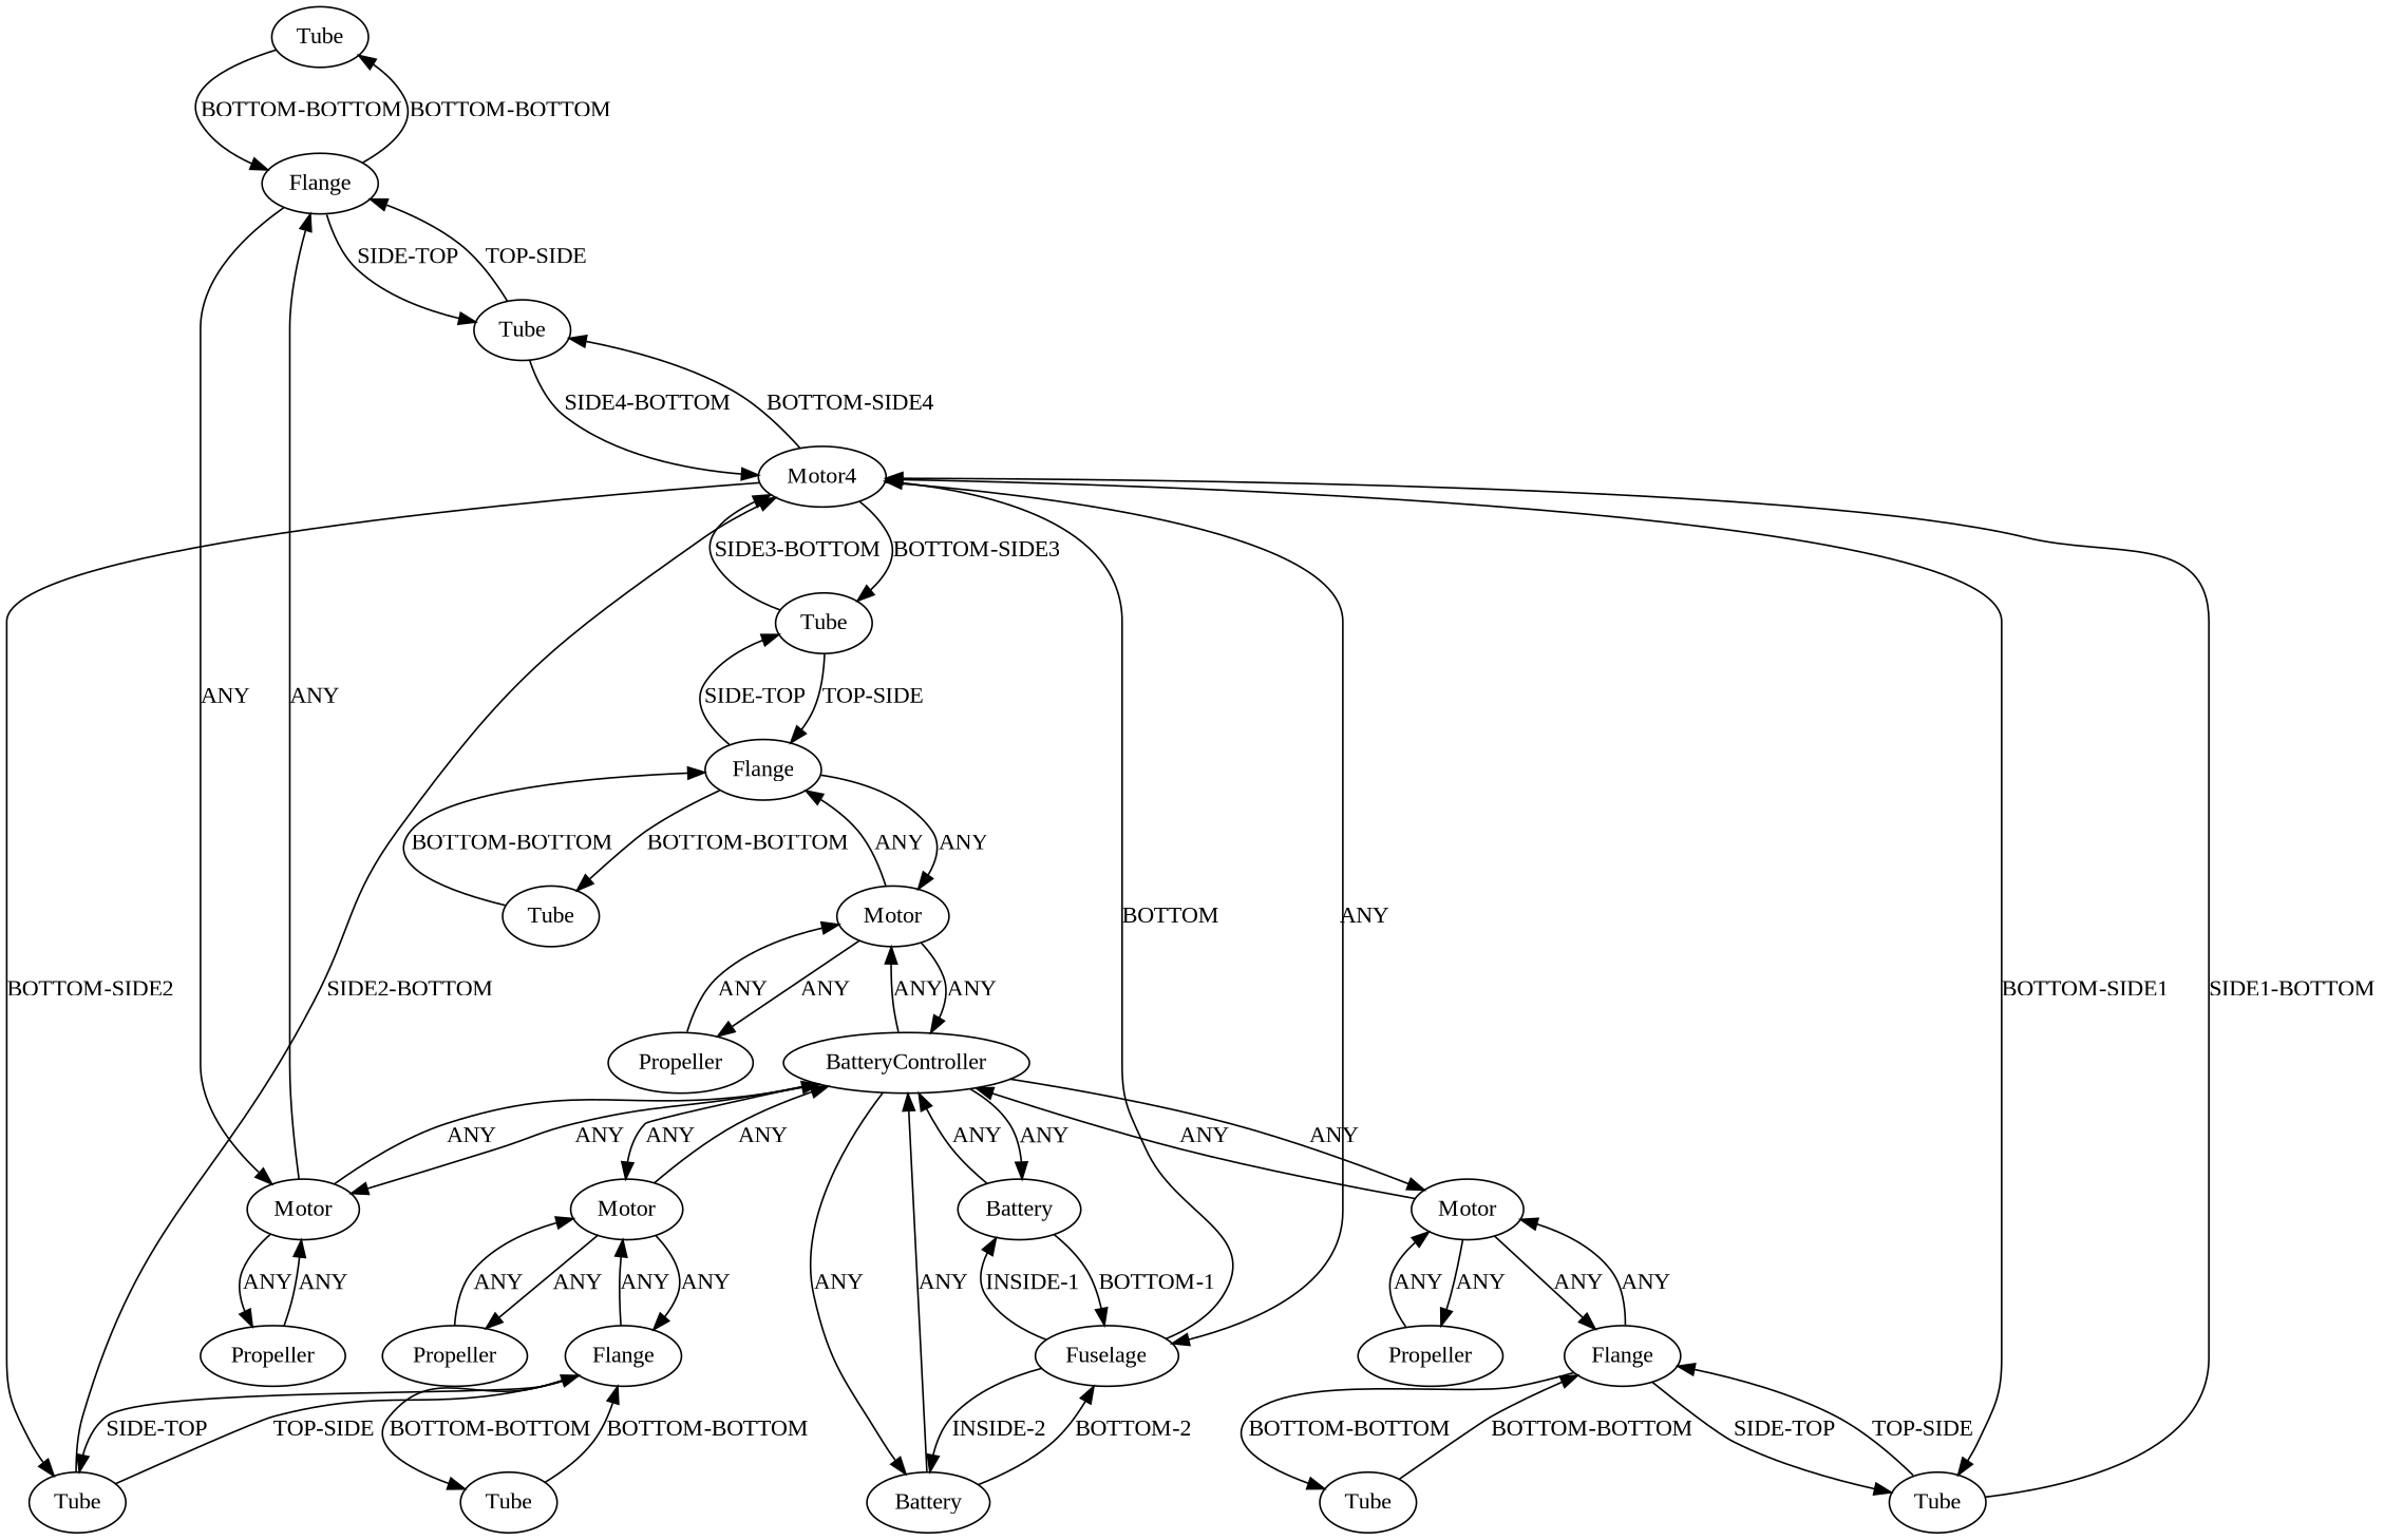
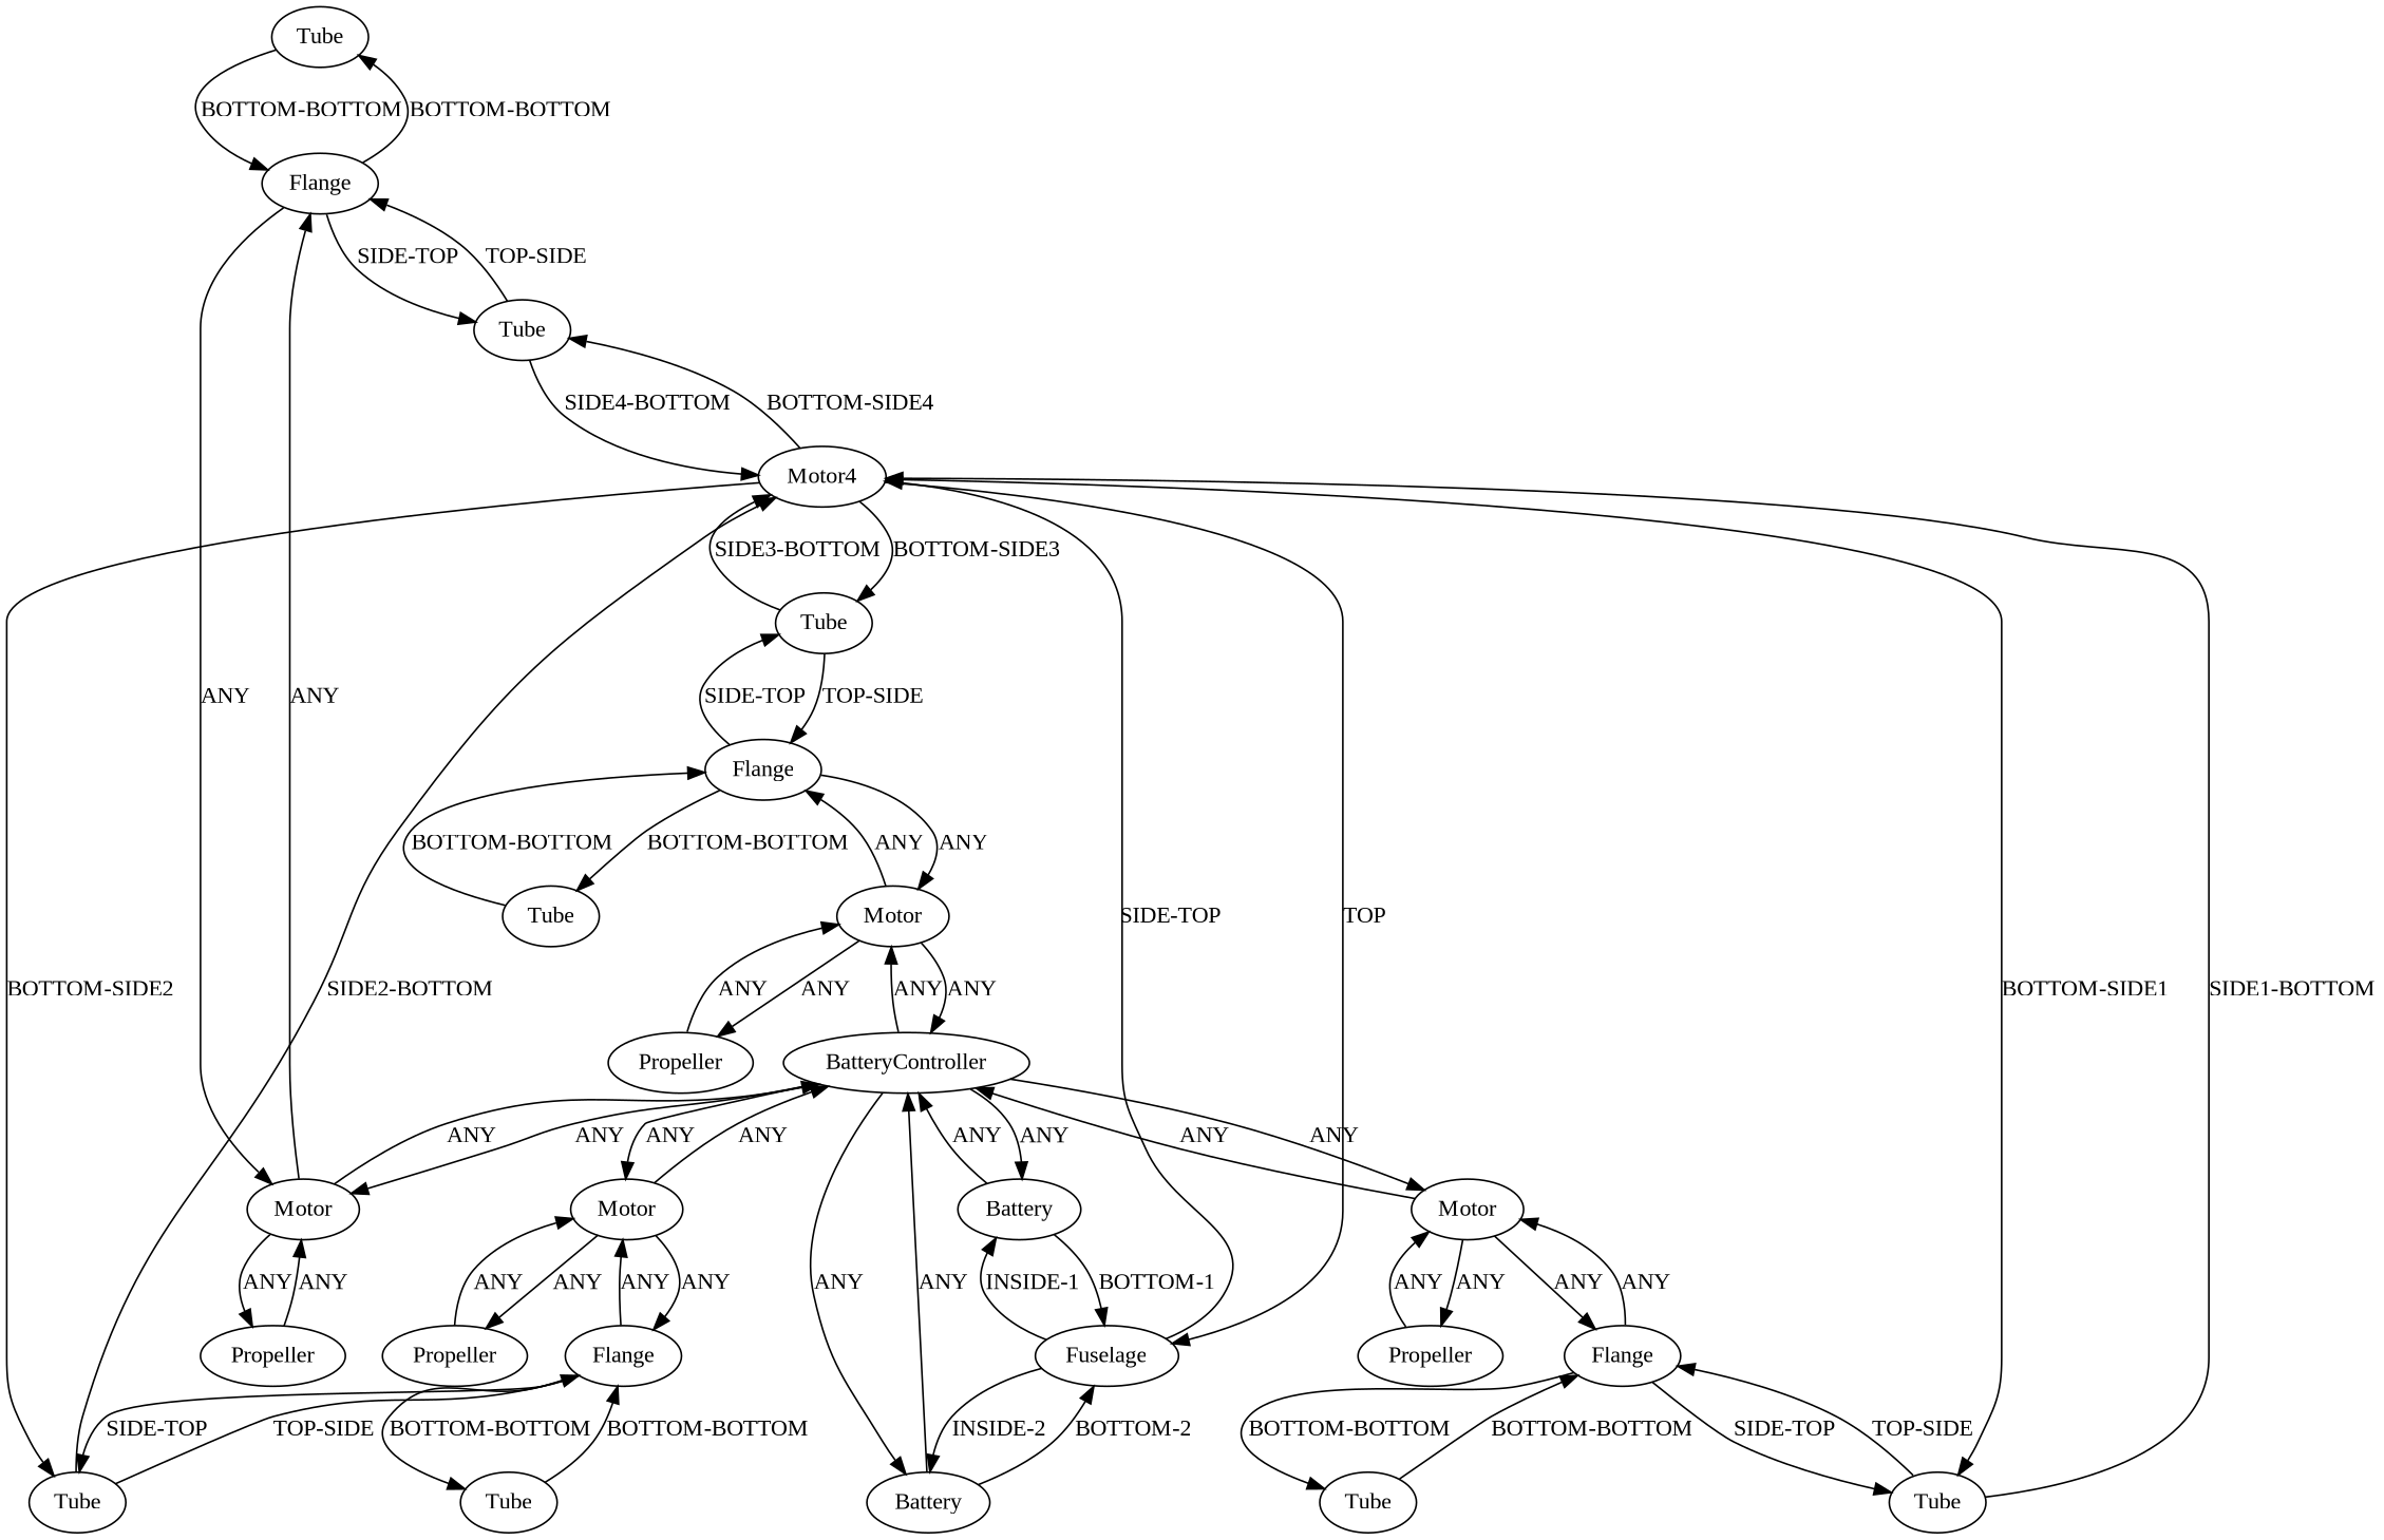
  digraph {
    fontname="Liberation Serif"
    node [fontname="Liberation Serif"]
    edge [fontname="Liberation Serif"]
    n1 [instance=Tube_instance_1 label=Tube]
    n2 [instance=Flange_instance_2 label=Flange]
    n3 [instance=Motor_instance_2 label=Motor]
    n4 [instance=Tube_instance_7 label=Tube]
    n5 [instance=Motor_instance_1 label=Motor]
    n6 [instance=BatteryController_instance_1 label=BatteryController]
    n7 [instance=Propeller_instance_2 label=Propeller]
    n8 [instance=Flange_instance_4 label=Flange]
    n9 [instance=Battery_instance_1 label=Battery]
    n10 [instance=Motor_instance_3 label=Motor]
    n11 [instance=Battery_instance_2 label=Battery]
    n12 [instance=Motor_instance_4 label=Motor]
    n13 [instance=Tube_instance_2 label=Tube]
    n14 [instance=Tube_instance_4 label=Tube]
    n15 [instance=Hub4_instance_1 label=Motor4]
    n16 [instance=Fuselage_instance_1 label=Fuselage]
    n17 [instance=Tube_instance_6 label=Tube]
    n18 [instance=Tube_instance_8 label=Tube]
    n19 [instance=Tube_instance_3 label=Tube]
    n20 [instance=Flange_instance_3 label=Flange]
    n21 [instance=Propeller_instance_1 label=Propeller]
    n22 [instance=Flange_instance_1 label=Flange]
    n23 [instance=Tube_instance_5 label=Tube]
    n24 [instance=Propeller_instance_4 label=Propeller]
    n25 [instance=Propeller_instance_3 label=Propeller]
    n1 -> n2 [label="BOTTOM-BOTTOM"]
    n2 -> n1 [label="BOTTOM-BOTTOM"]
    n2 -> n3 [label=ANY]
    n2 -> n4 [label="SIDE-TOP"]
    n3 -> n2 [label=ANY]
    n3 -> n6 [label=ANY]
    n3 -> n21 [label=ANY]
    n4 -> n2 [label="TOP-SIDE"]
    n4 -> n15 [label="SIDE4-BOTTOM"]
    n5 -> n6 [label=ANY]
    n5 -> n7 [label=ANY]
    n5 -> n8 [label=ANY]
    n6 -> n3 [label=ANY]
    n6 -> n5 [label=ANY]
    n6 -> n9 [label=ANY]
    n6 -> n10 [label=ANY]
    n6 -> n11 [label=ANY]
    n6 -> n12 [label=ANY]
    n7 -> n5 [label=ANY]
    n8 -> n5 [label=ANY]
    n8 -> n13 [label="SIDE-TOP"]
    n8 -> n14 [label="BOTTOM-BOTTOM"]
    n9 -> n6 [label=ANY]
    n9 -> n16 [label="BOTTOM-1"]
    n10 -> n6 [label=ANY]
    n10 -> n22 [label=ANY]
    n10 -> n24 [label=ANY]
    n11 -> n6 [label=ANY]
    n11 -> n16 [label="BOTTOM-2"]
    n12 -> n6 [label=ANY]
    n12 -> n20 [label=ANY]
    n12 -> n25 [label=ANY]
    n13 -> n8 [label="TOP-SIDE"]
    n13 -> n15 [label="SIDE1-BOTTOM"]
    n14 -> n8 [label="BOTTOM-BOTTOM"]
    n15 -> n4 [label="BOTTOM-SIDE4"]
    n15 -> n13 [label="BOTTOM-SIDE1"]
-   n15 -> n16 [label=ANY]
+   n15 -> n16 [label=TOP]
    n15 -> n17 [label="BOTTOM-SIDE2"]
    n15 -> n18 [label="BOTTOM-SIDE3"]
    n16 -> n9 [label="INSIDE-1"]
    n16 -> n11 [label="INSIDE-2"]
-   n16 -> n15 [label=BOTTOM]
+   n16 -> n15 [label="SIDE-TOP"]
    n17 -> n15 [label="SIDE2-BOTTOM"]
    n17 -> n22 [label="TOP-SIDE"]
    n18 -> n15 [label="SIDE3-BOTTOM"]
    n18 -> n20 [label="TOP-SIDE"]
    n19 -> n20 [label="BOTTOM-BOTTOM"]
    n20 -> n12 [label=ANY]
    n20 -> n18 [label="SIDE-TOP"]
    n20 -> n19 [label="BOTTOM-BOTTOM"]
    n21 -> n3 [label=ANY]
    n22 -> n10 [label=ANY]
    n22 -> n17 [label="SIDE-TOP"]
    n22 -> n23 [label="BOTTOM-BOTTOM"]
    n23 -> n22 [label="BOTTOM-BOTTOM"]
    n24 -> n10 [label=ANY]
    n25 -> n12 [label=ANY]
  }
